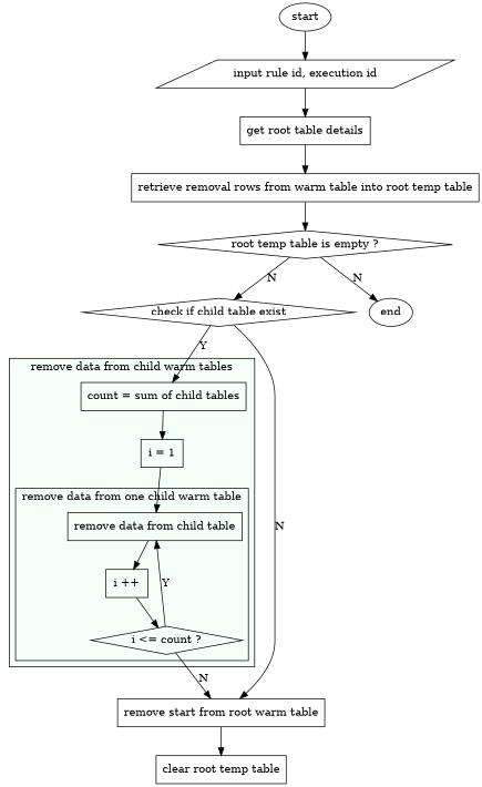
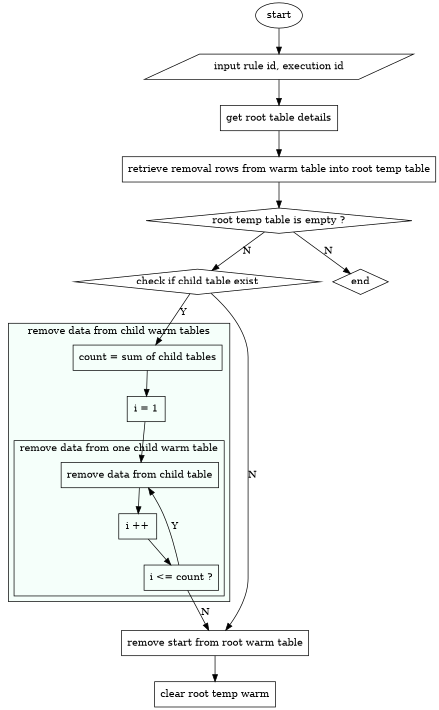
  digraph {
    node [shape=box]
    n1 [label="remove data from child table"]
    n2 [label="i ++"]
-   n3 [label="i <= count ?" shape=diamond]
+   n3 [label="i <= count ?"]
    n4 [label="count = sum of child tables"]
    n5 [label="i = 1"]
    n6 [label="remove start from root warm table"]
    start [shape=ellipse]
    n8 [label="input rule id, execution id" shape=parallelogram]
    n9 [label="get root table details"]
    n10 [label="retrieve removal rows from warm table into root temp table"]
    n11 [label="root temp table is empty ?" shape=diamond]
    n12 [label="check if child table exist" shape=diamond]
-   end [shape=ellipse]
-   n14 [label="clear root temp table"]
+   end [shape=diamond]
+   n14 [label="clear root temp warm"]
    subgraph cluster_1 {
      bgcolor=mintcream
      label="remove data from child warm tables"
      n4
      n5
      subgraph cluster_2 {
        bgcolor=mintcream
        label="remove data from one child warm table"
        n1
        n2
        n3
      }
    }
    n1 -> n2
    n2 -> n3
    n3 -> n1 [label=Y]
    n3 -> n6 [label=N]
    n4 -> n5
    n5 -> n1
    n6 -> n14
    start -> n8
    n8 -> n9
    n9 -> n10
    n10 -> n11
    n11 -> n12 [label=N]
    n11 -> end [label=N]
    n12 -> n4 [label=Y]
    n12 -> n6 [label=N]
  }
